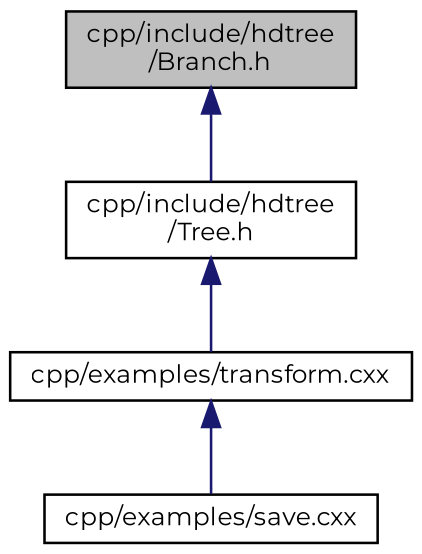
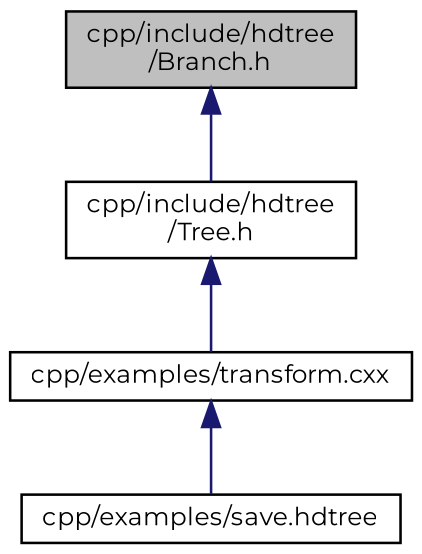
  digraph {
    fontname=Montserrat
    node [color=black fontname=Montserrat fontsize=10 shape=record]
    edge [color=midnightblue dir=back fontname=Montserrat fontsize=10 labelfontname=Helvetica labelfontsize=10 style=solid]
    n1 [fillcolor=grey75 fontcolor=black height=0.2 label="cpp/include/hdtree\l/Branch.h" style=filled width=0.4]
    n2 [height=0.2 label="cpp/include/hdtree\l/Tree.h" width=0.4]
    n3 [height=0.2 label="cpp/examples/transform.cxx" width=0.4]
-   n4 [height=0.2 label="cpp/examples/save.cxx" width=0.4]
+   n4 [height=0.2 label="cpp/examples/save.hdtree" width=0.4]
    n1 -> n2
    n2 -> n3
    n3 -> n4
  }
